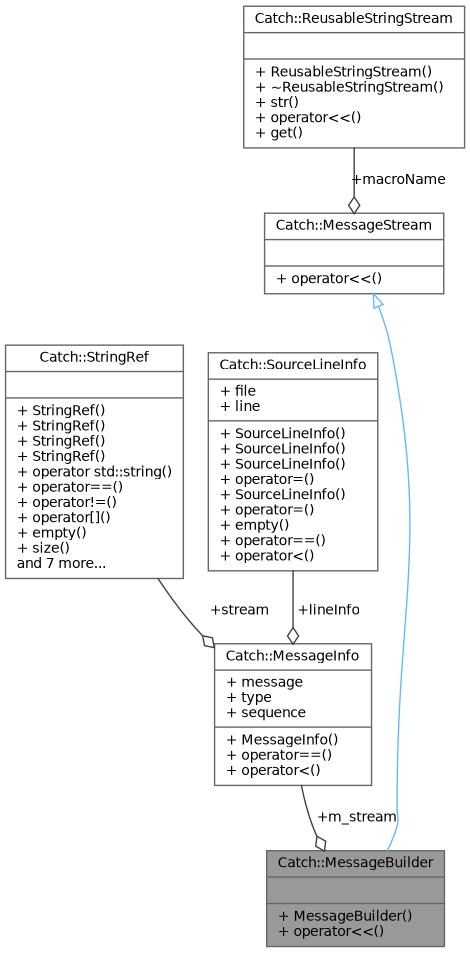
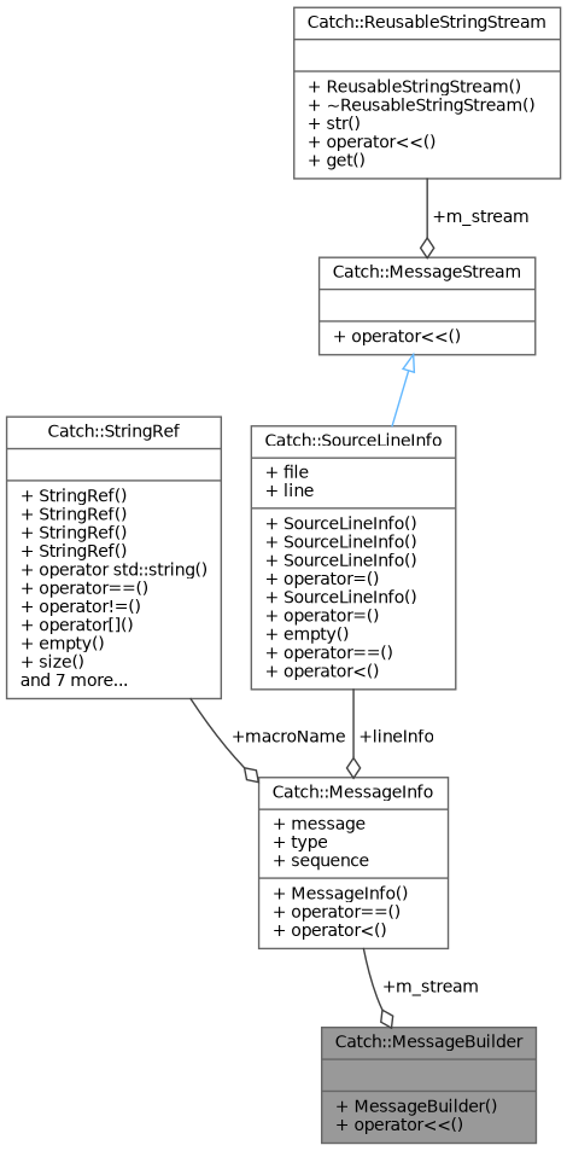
  digraph {
    node [color=gray40 fillcolor=white fontname=Helvetica fontsize=10 shape=record style=filled]
    edge [color=grey25 fontname=Helvetica fontsize=10 labelfontname=Helvetica labelfontsize=10 style=solid arrowhead=odiamond]
    n1 [fillcolor=grey60 fontcolor=black height=0.2 label="{Catch::MessageBuilder\n||+ MessageBuilder()\l+ operator\<\<()\l}" width=0.4]
    n2 [height=0.2 label="{Catch::MessageStream\n||+ operator\<\<()\l}" width=0.4]
    n3 [height=0.2 label="{Catch::ReusableStringStream\n||+ ReusableStringStream()\l+ ~ReusableStringStream()\l+ str()\l+ operator\<\<()\l+ get()\l}" width=0.4]
    n4 [height=0.2 label="{Catch::MessageInfo\n|+ message\l+ type\l+ sequence\l|+ MessageInfo()\l+ operator==()\l+ operator\<()\l}" width=0.4]
    n5 [height=0.2 label="{Catch::StringRef\n||+ StringRef()\l+ StringRef()\l+ StringRef()\l+ StringRef()\l+ operator std::string()\l+ operator==()\l+ operator!=()\l+ operator[]()\l+ empty()\l+ size()\land 7 more...\l}" width=0.4]
    n6 [height=0.2 label="{Catch::SourceLineInfo\n|+ file\l+ line\l|+ SourceLineInfo()\l+ SourceLineInfo()\l+ SourceLineInfo()\l+ operator=()\l+ SourceLineInfo()\l+ operator=()\l+ empty()\l+ operator==()\l+ operator\<()\l}" width=0.4]
-   n2 -> n1 [arrowtail=onormal color=steelblue1 dir=back arrowhead=""]
-   n3 -> n2 [label=" +macroName"]
+   n2 -> n6 [arrowtail=onormal color=steelblue1 dir=back arrowhead=""]
+   n3 -> n2 [label=" +m_stream"]
    n4 -> n1 [label=" +m_stream"]
-   n5 -> n4 [label=" +stream"]
+   n5 -> n4 [label=" +macroName"]
    n6 -> n4 [label=" +lineInfo"]
  }
